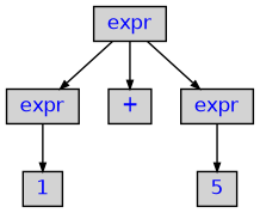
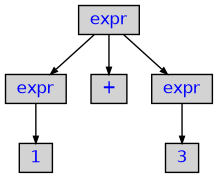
  digraph {
    ordering=out
    ranksep=.4
    node [color=black fillcolor=lightgrey fixedsize=false fontcolor=blue fontname=Helvetica fontsize=12 shape=box style="filled, solid"]
    edge [arrowsize=.5 color=black]
    n1 [height=.25 label=expr width=.25]
    n2 [height=.25 label=expr width=.25]
    n3 [height=.25 label="+" width=.25]
    n4 [height=.25 label=expr width=.25]
    n5 [height=.25 label=1 width=.25]
-   n6 [height=.25 label=5 width=.25]
+   n6 [height=.25 label=3 width=.25]
    n1 -> n2
    n1 -> n3
    n1 -> n4
    n2 -> n5
    n4 -> n6
  }
